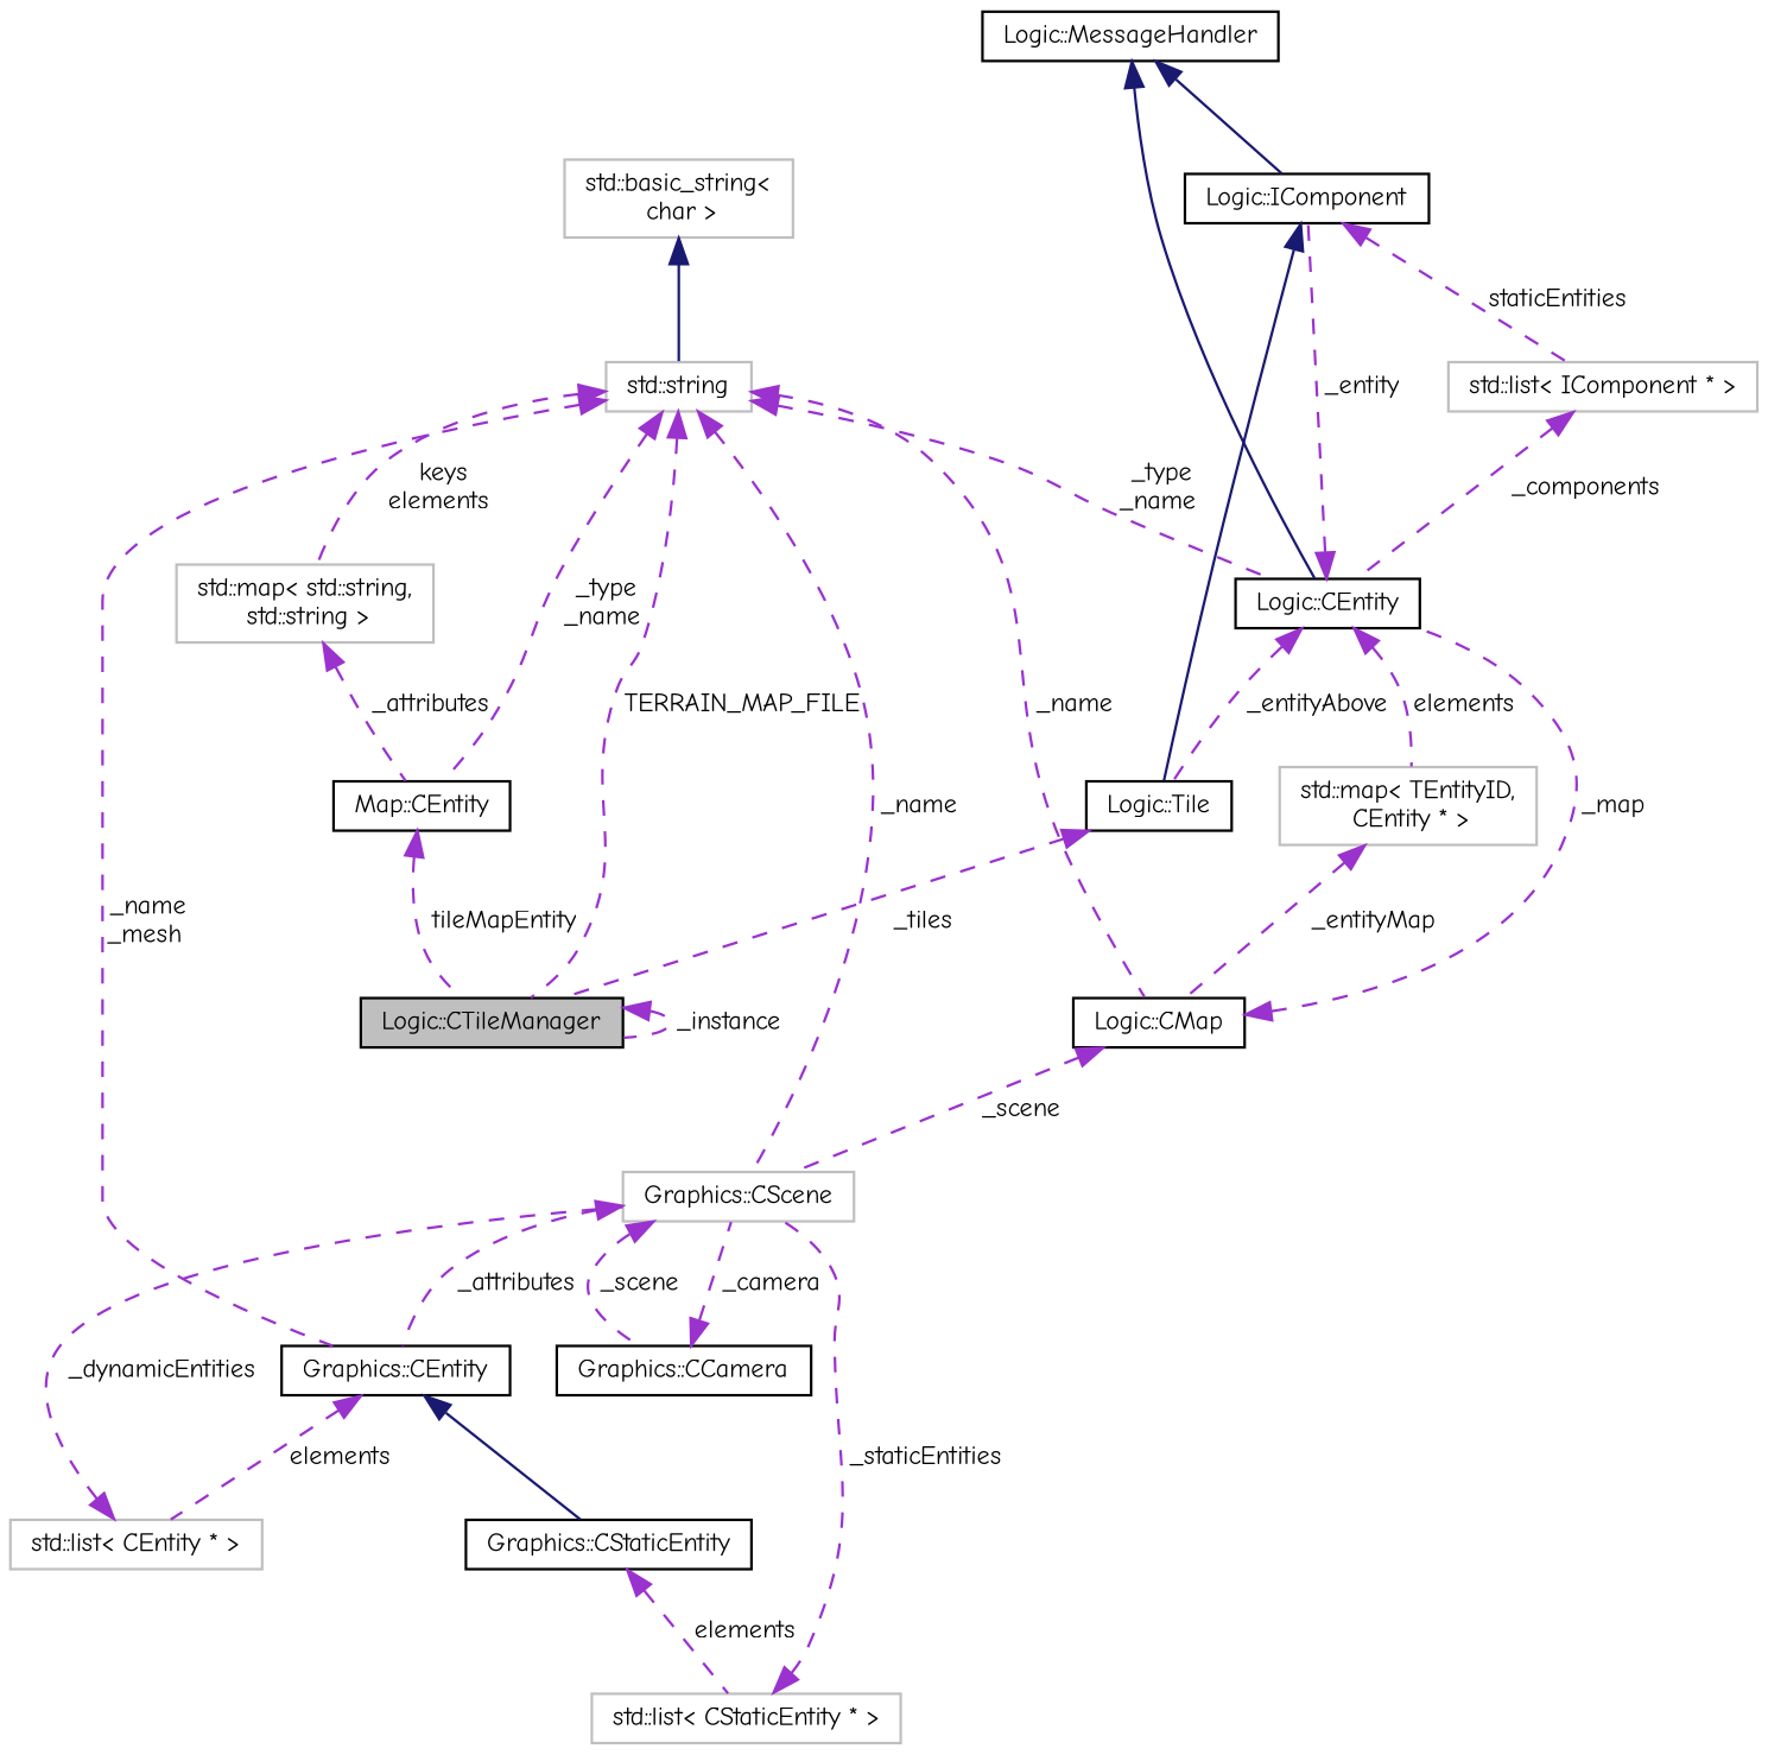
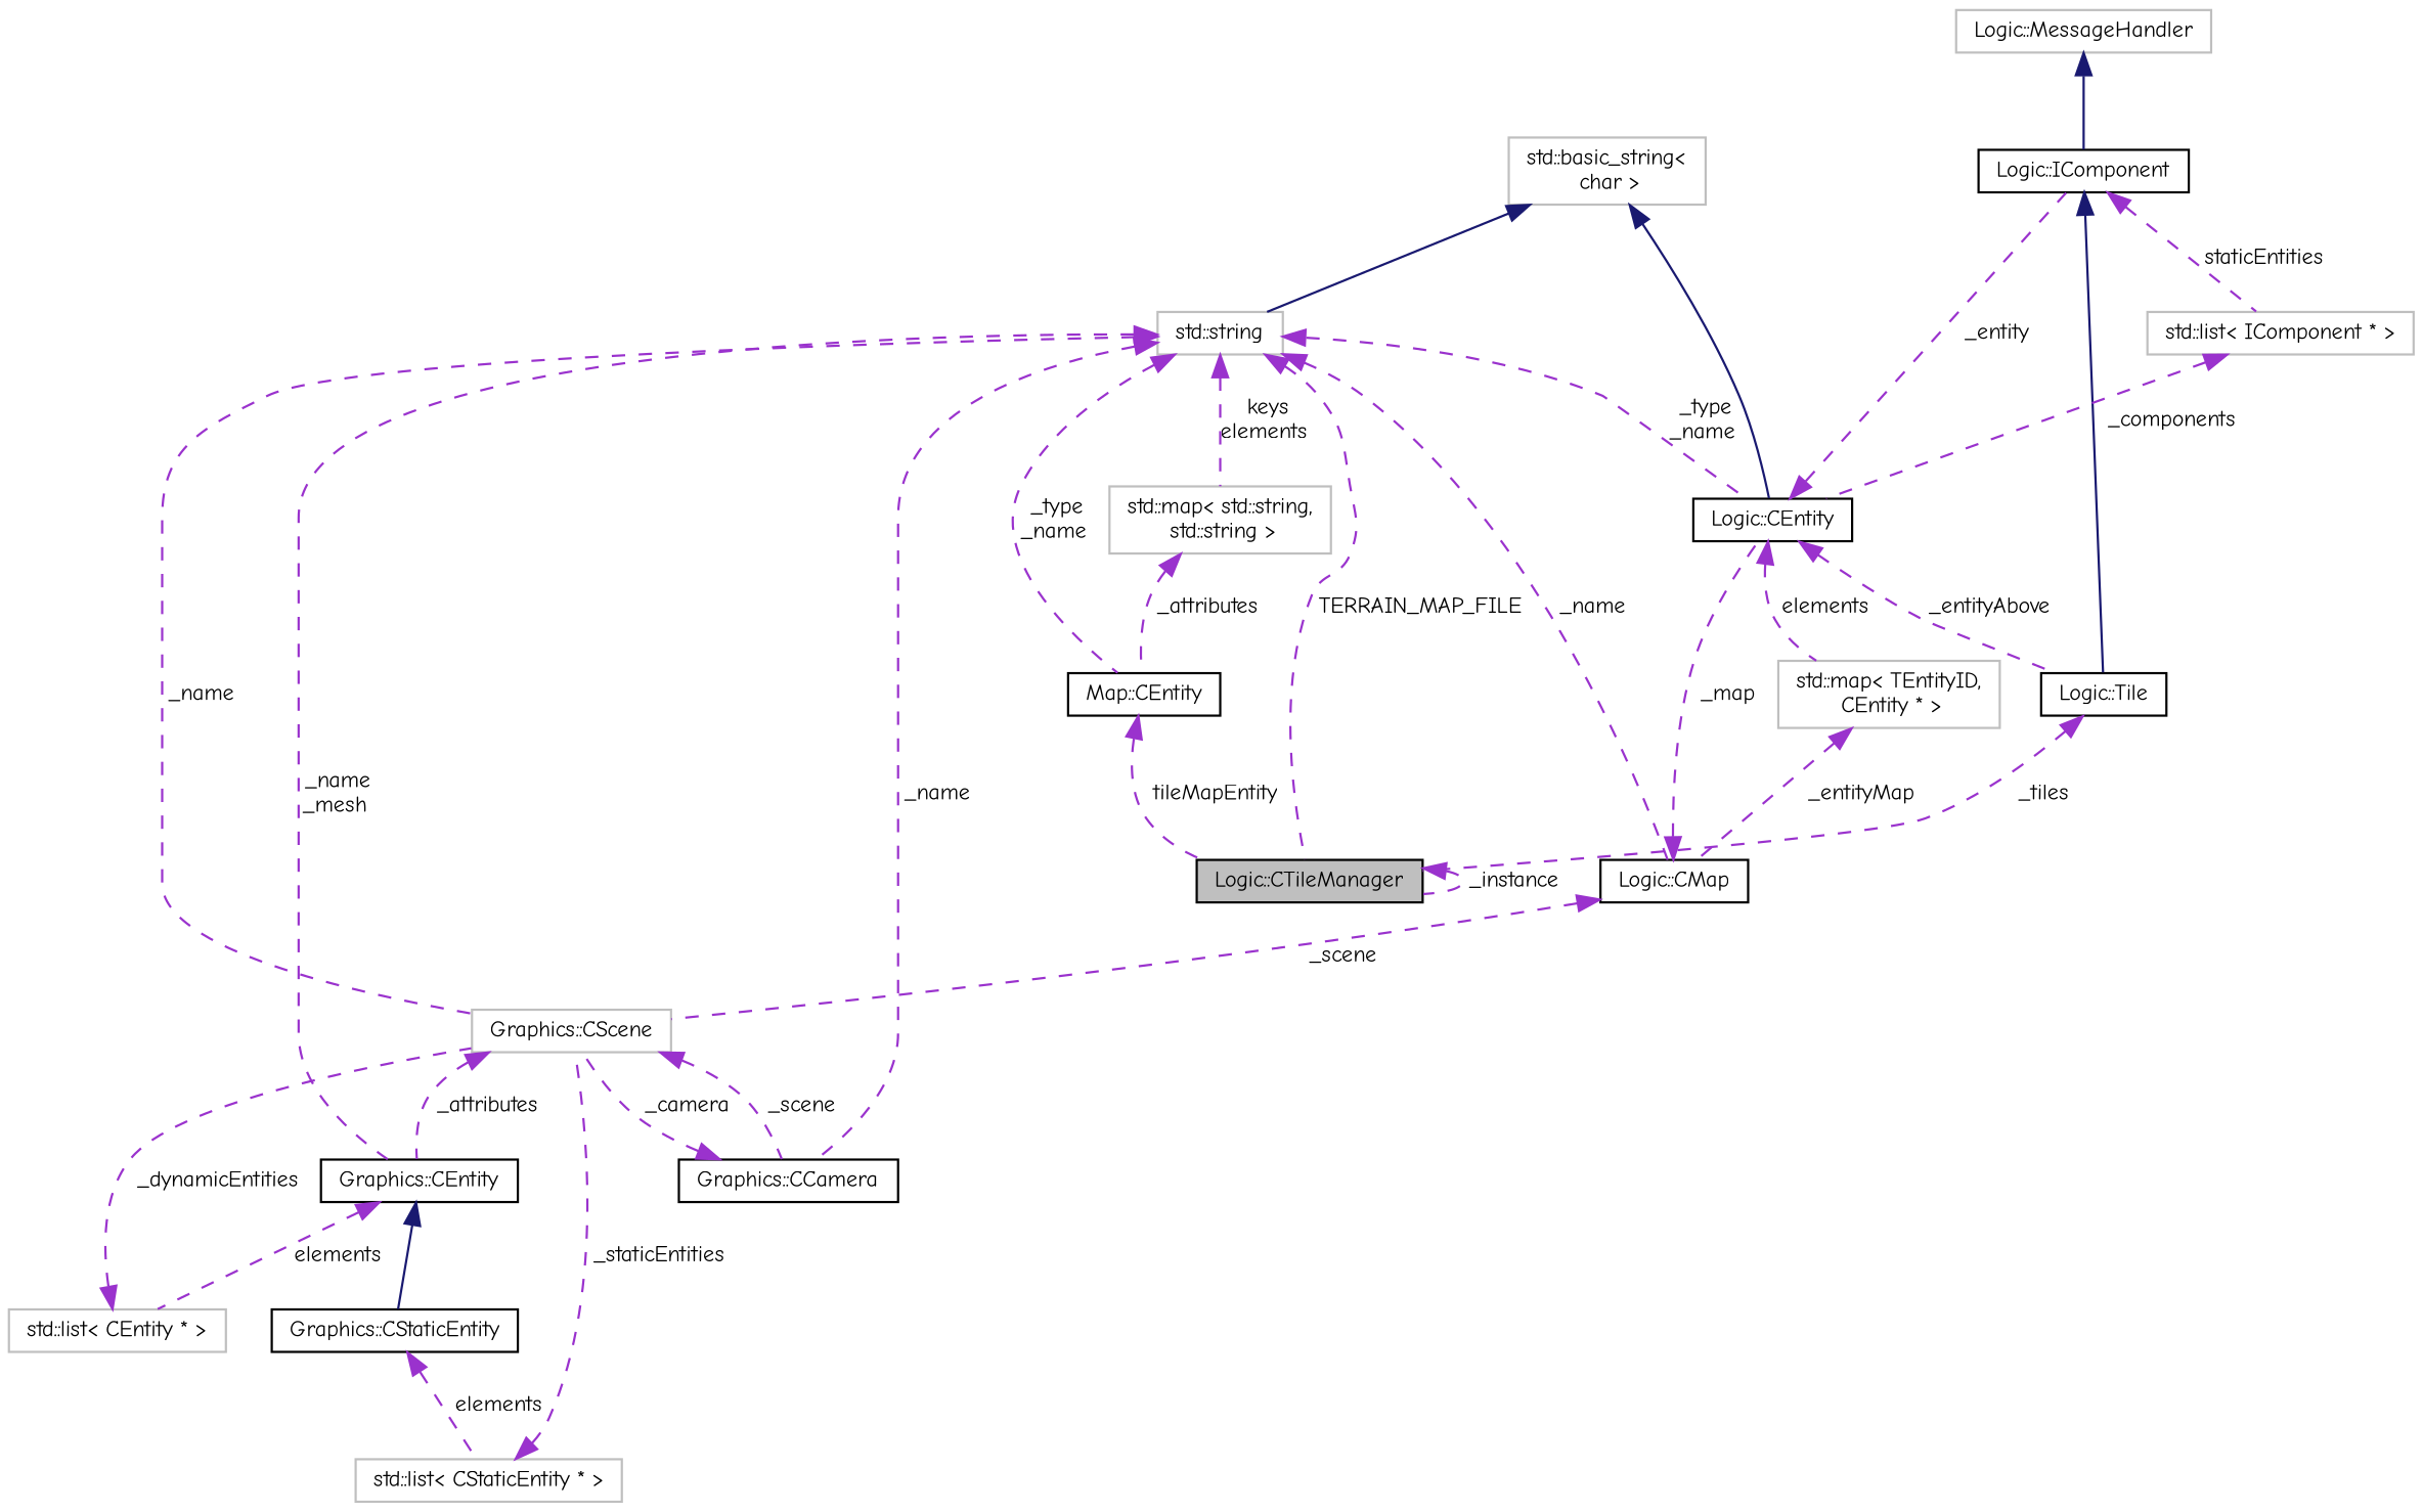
  digraph {
    fontname="Comic Neue"
    node [color=black fillcolor=white fontname="Comic Neue" fontsize=10 shape=record style=filled]
    edge [color=darkorchid3 dir=back fontname="Comic Neue" fontsize=10 labelfontname=FreeSans labelfontsize=10 style=dashed]
    n1 [fillcolor=grey75 fontcolor=black height=0.2 label="Logic::CTileManager" width=0.4]
    n2 [height=0.2 label="Logic::Tile" width=0.4]
    n3 [height=0.2 label="Logic::IComponent" width=0.4]
    n4 [color=grey75 height=0.2 label="std::list\< IComponent * \>" width=0.4]
    n5 [height=0.2 label="Logic::CEntity" width=0.4]
-   n6 [height=0.2 label="Logic::MessageHandler" width=0.4]
+   n6 [color=grey75 height=0.2 label="Logic::MessageHandler" width=0.4]
    n7 [color=grey75 height=0.2 label="std::map\< TEntityID,\l CEntity * \>" width=0.4]
    n8 [height=0.2 label="Logic::CMap" width=0.4]
    n9 [color=grey75 height=0.2 label="std::string" width=0.4]
    n10 [color=grey75 height=0.2 label="Graphics::CScene" width=0.4]
    n11 [height=0.2 label="Graphics::CEntity" width=0.4]
    n12 [height=0.2 label="Graphics::CCamera" width=0.4]
    n13 [height=0.2 label="Map::CEntity" width=0.4]
    n14 [color=grey75 height=0.2 label="std::map\< std::string,\l std::string \>" width=0.4]
    n15 [height=0.2 label="Graphics::CStaticEntity" width=0.4]
    n16 [color=grey75 height=0.2 label="std::list\< CEntity * \>" width=0.4]
    n17 [color=grey75 height=0.2 label="std::basic_string\<\l char \>" width=0.4]
    n18 [color=grey75 height=0.2 label="std::list\< CStaticEntity * \>" width=0.4]
    n1 -> n1 [label=" _instance"]
    n2 -> n1 [label=" _tiles"]
    n3 -> n2 [color=midnightblue style=solid]
    n3 -> n4 [label=" staticEntities"]
    n4 -> n5 [label=" _components"]
    n5 -> n2 [label=" _entityAbove"]
    n5 -> n3 [label=" _entity"]
    n5 -> n7 [label=" elements"]
    n6 -> n3 [color=midnightblue style=solid]
-   n6 -> n5 [color=midnightblue style=solid]
+   n17 -> n5 [color=midnightblue style=solid]
    n7 -> n8 [label=" _entityMap"]
    n8 -> n5 [label=" _map"]
    n8 -> n10 [label=" _scene"]
    n9 -> n1 [label=" TERRAIN_MAP_FILE"]
    n9 -> n5 [label=" _type\n_name"]
    n9 -> n8 [label=" _name"]
    n9 -> n10 [label=" _name"]
    n9 -> n11 [label=" _name\n_mesh"]
+   n9 -> n12 [label=" _name"]
    n9 -> n13 [label=" _type\n_name"]
    n9 -> n14 [label=" keys\nelements"]
    n10 -> n11 [label=" _attributes"]
    n10 -> n12 [label=" _scene"]
    n11 -> n15 [color=midnightblue style=solid]
    n11 -> n16 [label=" elements"]
    n12 -> n10 [label=" _camera"]
    n13 -> n1 [label=" tileMapEntity"]
    n14 -> n13 [label=" _attributes"]
    n15 -> n18 [label=" elements"]
    n16 -> n10 [label=" _dynamicEntities"]
    n17 -> n9 [color=midnightblue style=solid]
    n18 -> n10 [label=" _staticEntities"]
  }
